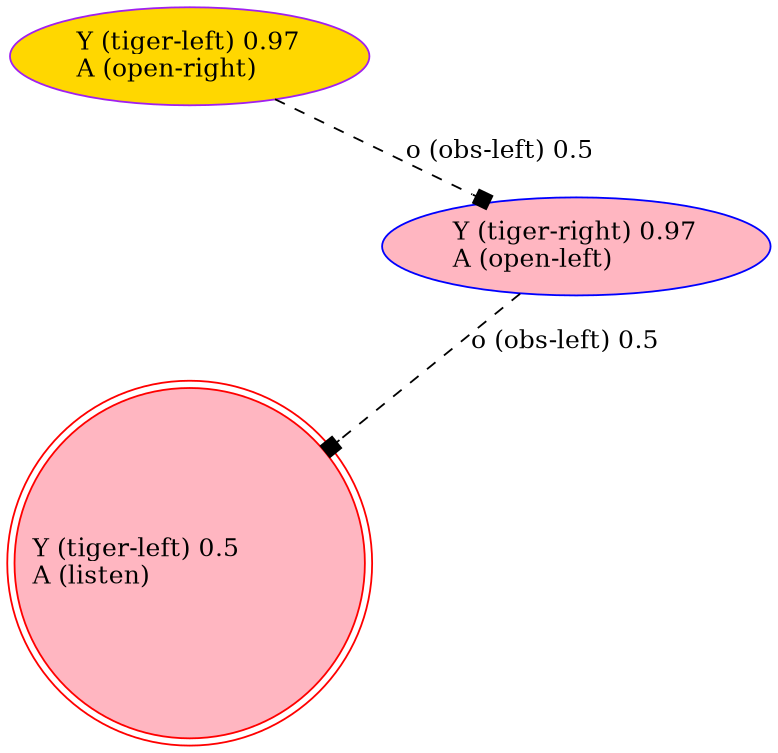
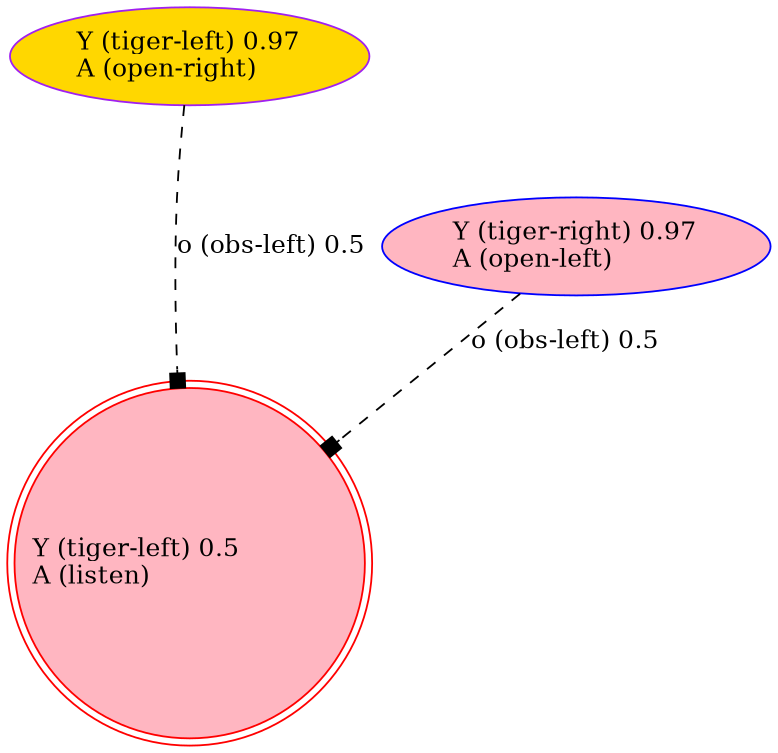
  digraph {
    fontname="DejaVu Serif"
    node [fillcolor=lightpink fontname="DejaVu Serif" style=filled]
    edge [arrowhead=box fontname="DejaVu Serif" style=dashed]
    n1 [color=red label="Y (tiger-left) 0.5\lA (listen)\l" labeljust=l shape=doublecircle]
    n2 [color=purple fillcolor=gold label="Y (tiger-left) 0.97\lA (open-right)\l"]
    n3 [color=blue label="Y (tiger-right) 0.97\lA (open-left)\l"]
-   n2 -> n3 [label="o (obs-left) 0.5\l"]
+   n2 -> n1 [label="o (obs-left) 0.5\l"]
    n3 -> n1 [label="o (obs-left) 0.5\l"]
  }
